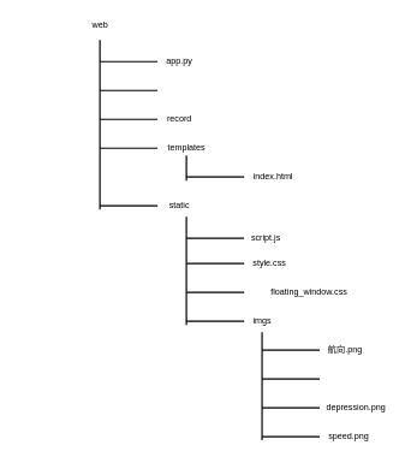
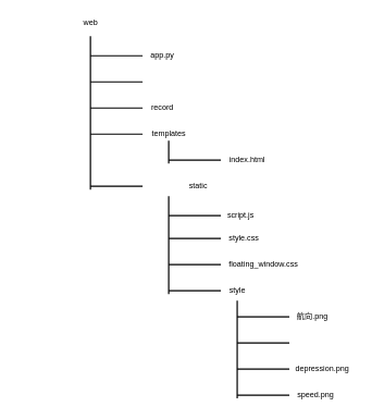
  <mxCell id="0" />
  <mxCell id="1" parent="0" />
  <mxCell id="2" value="web" style="text;html=1;align=center;verticalAlign=middle;resizable=0;points=[];autosize=1;strokeColor=none;fillColor=none;" vertex="1" parent="1"><mxGeometry x="113" y="20" width="50" height="30" as="geometry" /></mxCell>
  <mxCell id="3" value="" style="line;strokeWidth=2;html=1;rotation=90;" vertex="1" parent="1"><mxGeometry x="20.5" y="167.5" width="235" height="10" as="geometry" /></mxCell>
  <mxCell id="4" value="" style="line;strokeWidth=2;html=1;" vertex="1" parent="1"><mxGeometry x="138" y="80" width="80" height="10" as="geometry" /></mxCell>
  <mxCell id="5" value="app.py" style="text;html=1;align=center;verticalAlign=middle;resizable=0;points=[];autosize=1;strokeColor=none;fillColor=none;" vertex="1" parent="1"><mxGeometry x="218" y="70" width="60" height="30" as="geometry" /></mxCell>
  <mxCell id="6" value="" style="line;strokeWidth=2;html=1;" vertex="1" parent="1"><mxGeometry x="138" y="120" width="80" height="10" as="geometry" /></mxCell>
  <mxCell id="7" value="" style="line;strokeWidth=2;html=1;" vertex="1" parent="1"><mxGeometry x="138" y="160" width="80" height="10" as="geometry" /></mxCell>
  <mxCell id="8" value="record" style="text;html=1;align=center;verticalAlign=middle;resizable=0;points=[];autosize=1;strokeColor=none;fillColor=none;" vertex="1" parent="1"><mxGeometry x="218" y="150" width="60" height="30" as="geometry" /></mxCell>
  <mxCell id="9" value="" style="line;strokeWidth=2;html=1;" vertex="1" parent="1"><mxGeometry x="138" y="200" width="80" height="10" as="geometry" /></mxCell>
  <mxCell id="10" value="templates" style="text;html=1;align=center;verticalAlign=middle;resizable=0;points=[];autosize=1;strokeColor=none;fillColor=none;" vertex="1" parent="1"><mxGeometry x="218" y="190" width="80" height="30" as="geometry" /></mxCell>
  <mxCell id="11" value="" style="line;strokeWidth=2;direction=south;html=1;" vertex="1" parent="1"><mxGeometry x="253" y="215" width="10" height="35" as="geometry" /></mxCell>
  <mxCell id="12" value="" style="line;strokeWidth=2;html=1;" vertex="1" parent="1"><mxGeometry x="258" y="240" width="80" height="10" as="geometry" /></mxCell>
  <mxCell id="13" value="index.html" style="text;html=1;align=center;verticalAlign=middle;resizable=0;points=[];autosize=1;strokeColor=none;fillColor=none;" vertex="1" parent="1"><mxGeometry x="338" y="230" width="80" height="30" as="geometry" /></mxCell>
  <mxCell id="14" value="" style="line;strokeWidth=2;html=1;" vertex="1" parent="1"><mxGeometry x="138" y="280" width="80" height="10" as="geometry" /></mxCell>
- <mxCell id="15" value="static" style="text;html=1;align=center;verticalAlign=middle;resizable=0;points=[];autosize=1;strokeColor=none;fillColor=none;" vertex="1" parent="1"><mxGeometry x="223" y="270" width="50" height="30" as="geometry" /></mxCell>
+ <mxCell id="15" value="static" style="text;html=1;align=center;verticalAlign=middle;resizable=0;points=[];autosize=1;strokeColor=none;fillColor=none;" vertex="1" parent="1"><mxGeometry x="278" y="270" width="50" height="30" as="geometry" /></mxCell>
  <mxCell id="16" value="" style="line;strokeWidth=2;direction=south;html=1;" vertex="1" parent="1"><mxGeometry x="253" y="300" width="10" height="150" as="geometry" /></mxCell>
  <mxCell id="17" value="" style="line;strokeWidth=2;html=1;" vertex="1" parent="1"><mxGeometry x="258" y="325" width="80" height="10" as="geometry" /></mxCell>
  <mxCell id="18" value="script.js" style="text;html=1;align=center;verticalAlign=middle;resizable=0;points=[];autosize=1;strokeColor=none;fillColor=none;" vertex="1" parent="1"><mxGeometry x="338" y="315" width="60" height="30" as="geometry" /></mxCell>
  <mxCell id="19" value="" style="line;strokeWidth=2;html=1;" vertex="1" parent="1"><mxGeometry x="258" y="360" width="80" height="10" as="geometry" /></mxCell>
  <mxCell id="20" value="style.css" style="text;html=1;align=center;verticalAlign=middle;resizable=0;points=[];autosize=1;strokeColor=none;fillColor=none;" vertex="1" parent="1"><mxGeometry x="338" y="350" width="70" height="30" as="geometry" /></mxCell>
  <mxCell id="21" value="" style="line;strokeWidth=2;html=1;" vertex="1" parent="1"><mxGeometry x="258" y="400" width="80" height="10" as="geometry" /></mxCell>
- <mxCell id="22" value="floating_window.css" style="text;html=1;align=center;verticalAlign=middle;resizable=0;points=[];autosize=1;strokeColor=none;fillColor=none;" vertex="1" parent="1"><mxGeometry x="363" y="390" width="130" height="30" as="geometry" /></mxCell>
+ <mxCell id="22" value="floating_window.css" style="text;html=1;align=center;verticalAlign=middle;resizable=0;points=[];autosize=1;strokeColor=none;fillColor=none;" vertex="1" parent="1"><mxGeometry x="338" y="390" width="130" height="30" as="geometry" /></mxCell>
  <mxCell id="23" value="" style="line;strokeWidth=2;html=1;" vertex="1" parent="1"><mxGeometry x="258" y="440" width="80" height="10" as="geometry" /></mxCell>
- <mxCell id="24" value="imgs" style="text;html=1;align=center;verticalAlign=middle;resizable=0;points=[];autosize=1;strokeColor=none;fillColor=none;" vertex="1" parent="1"><mxGeometry x="338" y="430" width="50" height="30" as="geometry" /></mxCell>
+ <mxCell id="24" value="style" style="text;html=1;align=center;verticalAlign=middle;resizable=0;points=[];autosize=1;strokeColor=none;fillColor=none;" vertex="1" parent="1"><mxGeometry x="338" y="430" width="50" height="30" as="geometry" /></mxCell>
  <mxCell id="25" value="" style="line;strokeWidth=2;direction=south;html=1;" vertex="1" parent="1"><mxGeometry x="358" y="460" width="10" height="150" as="geometry" /></mxCell>
  <mxCell id="26" value="" style="line;strokeWidth=2;html=1;" vertex="1" parent="1"><mxGeometry x="363" y="480" width="80" height="10" as="geometry" /></mxCell>
  <mxCell id="27" value="航向.png" style="text;html=1;align=center;verticalAlign=middle;resizable=0;points=[];autosize=1;strokeColor=none;fillColor=none;" vertex="1" parent="1"><mxGeometry x="443" y="470" width="70" height="30" as="geometry" /></mxCell>
  <mxCell id="28" value="" style="line;strokeWidth=2;html=1;" vertex="1" parent="1"><mxGeometry x="363" y="520" width="80" height="10" as="geometry" /></mxCell>
  <mxCell id="29" value="" style="line;strokeWidth=2;html=1;" vertex="1" parent="1"><mxGeometry x="363" y="560" width="80" height="10" as="geometry" /></mxCell>
  <mxCell id="30" value="depression.png" style="text;html=1;align=center;verticalAlign=middle;resizable=0;points=[];autosize=1;strokeColor=none;fillColor=none;" vertex="1" parent="1"><mxGeometry x="438" y="550" width="110" height="30" as="geometry" /></mxCell>
  <mxCell id="31" value="" style="line;strokeWidth=2;html=1;" vertex="1" parent="1"><mxGeometry x="363" y="600" width="80" height="10" as="geometry" /></mxCell>
  <mxCell id="32" value="speed.png" style="text;html=1;align=center;verticalAlign=middle;resizable=0;points=[];autosize=1;strokeColor=none;fillColor=none;" vertex="1" parent="1"><mxGeometry x="443" y="590" width="80" height="30" as="geometry" /></mxCell>
